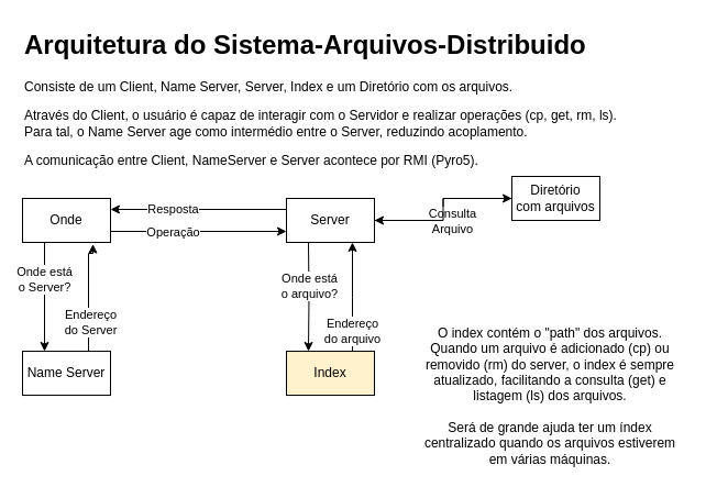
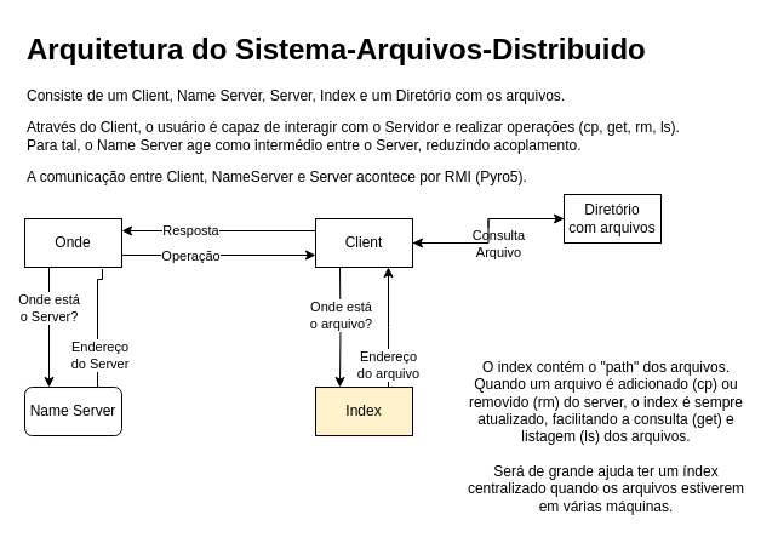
  <mxCell id="0" />
  <mxCell id="1" parent="0" />
  <mxCell id="2" value="" style="edgeStyle=orthogonalEdgeStyle;rounded=0;orthogonalLoop=1;jettySize=auto;html=1;entryX=0.25;entryY=0;entryDx=0;entryDy=0;" edge="1" parent="1" target="9"><mxGeometry relative="1" as="geometry"><mxPoint x="20" y="220" as="sourcePoint" /><mxPoint x="40" y="350" as="targetPoint" /><Array as="points"><mxPoint x="40" y="220" /></Array></mxGeometry></mxCell>
  <mxCell id="3" value="&lt;div&gt;Onde está&lt;/div&gt;&lt;div&gt;o Server?&lt;/div&gt;" style="edgeLabel;html=1;align=center;verticalAlign=middle;resizable=0;points=[];" vertex="1" connectable="0" parent="2"><mxGeometry x="-0.113" y="-1" relative="1" as="geometry"><mxPoint as="offset" /></mxGeometry></mxCell>
  <mxCell id="4" style="edgeStyle=orthogonalEdgeStyle;rounded=0;orthogonalLoop=1;jettySize=auto;html=1;entryX=0;entryY=0.5;entryDx=0;entryDy=0;" edge="1" parent="1"><mxGeometry relative="1" as="geometry"><mxPoint x="100" y="210" as="sourcePoint" /><mxPoint x="260" y="210" as="targetPoint" /></mxGeometry></mxCell>
  <mxCell id="5" value="Operação" style="edgeLabel;html=1;align=center;verticalAlign=middle;resizable=0;points=[];" vertex="1" connectable="0" parent="4"><mxGeometry x="-0.3" y="1" relative="1" as="geometry"><mxPoint y="1" as="offset" /></mxGeometry></mxCell>
  <mxCell id="6" value="Onde" style="rounded=0;whiteSpace=wrap;html=1;" vertex="1" parent="1"><mxGeometry x="20" y="180" width="80" height="40" as="geometry" /></mxCell>
- <mxCell id="7" value="" style="edgeStyle=orthogonalEdgeStyle;rounded=0;orthogonalLoop=1;jettySize=auto;html=1;exitX=0.75;exitY=0;exitDx=0;exitDy=0;entryX=0.8;entryY=1.038;entryDx=0;entryDy=0;entryPerimeter=0;" edge="1" parent="1" source="9" target="6"><mxGeometry relative="1" as="geometry"><mxPoint x="84" y="270" as="targetPoint" /><Array as="points"><mxPoint x="80" y="230" /><mxPoint x="84" y="230" /></Array></mxGeometry></mxCell>
+ <mxCell id="7" value="" style="edgeStyle=orthogonalEdgeStyle;rounded=0;orthogonalLoop=1;jettySize=auto;html=1;exitX=0.75;exitY=0;exitDx=0;exitDy=0;entryX=0.8;entryY=1.038;entryDx=0;entryDy=0;entryPerimeter=0;endArrow=none;" edge="1" parent="1" source="9" target="6"><mxGeometry relative="1" as="geometry"><mxPoint x="84" y="270" as="targetPoint" /><Array as="points"><mxPoint x="80" y="230" /><mxPoint x="84" y="230" /></Array></mxGeometry></mxCell>
  <mxCell id="8" value="&lt;div&gt;Endereço&lt;/div&gt;&lt;div&gt;do Server&lt;/div&gt;" style="edgeLabel;html=1;align=center;verticalAlign=middle;resizable=0;points=[];" vertex="1" connectable="0" parent="7"><mxGeometry x="0.123" y="-1" relative="1" as="geometry"><mxPoint y="30" as="offset" /></mxGeometry></mxCell>
- <mxCell id="9" value="&lt;div&gt;Name Server&lt;/div&gt;" style="rounded=0;whiteSpace=wrap;html=1;" vertex="1" parent="1"><mxGeometry x="20" y="319.03" width="80" height="40" as="geometry" /></mxCell>
+ <mxCell id="9" value="&lt;div&gt;Name Server&lt;/div&gt;" style="whiteSpace=wrap;html=1;rounded=1;" vertex="1" parent="1"><mxGeometry x="20" y="319.03" width="80" height="40" as="geometry" /></mxCell>
  <mxCell id="10" style="edgeStyle=orthogonalEdgeStyle;rounded=0;orthogonalLoop=1;jettySize=auto;html=1;entryX=1;entryY=0.5;entryDx=0;entryDy=0;" edge="1" parent="1"><mxGeometry relative="1" as="geometry"><mxPoint x="260" y="190" as="sourcePoint" /><mxPoint x="100" y="190" as="targetPoint" /></mxGeometry></mxCell>
  <mxCell id="11" value="&lt;div&gt;Resposta&lt;/div&gt;" style="edgeLabel;html=1;align=center;verticalAlign=middle;resizable=0;points=[];" vertex="1" connectable="0" parent="10"><mxGeometry x="0.294" y="-1" relative="1" as="geometry"><mxPoint as="offset" /></mxGeometry></mxCell>
  <mxCell id="12" style="edgeStyle=orthogonalEdgeStyle;rounded=0;orthogonalLoop=1;jettySize=auto;html=1;entryX=0.25;entryY=0;entryDx=0;entryDy=0;" edge="1" parent="1" target="19"><mxGeometry relative="1" as="geometry"><mxPoint x="280" y="220" as="sourcePoint" /><mxPoint x="280" y="300" as="targetPoint" /></mxGeometry></mxCell>
  <mxCell id="13" value="Onde está&lt;br&gt;o arquivo?" style="edgeLabel;html=1;align=center;verticalAlign=middle;resizable=0;points=[];" vertex="1" connectable="0" parent="12"><mxGeometry x="-0.239" relative="1" as="geometry"><mxPoint y="2" as="offset" /></mxGeometry></mxCell>
  <mxCell id="14" style="edgeStyle=orthogonalEdgeStyle;rounded=0;orthogonalLoop=1;jettySize=auto;html=1;entryX=0;entryY=0.5;entryDx=0;entryDy=0;" edge="1" parent="1" source="16" target="21"><mxGeometry relative="1" as="geometry" /></mxCell>
  <mxCell id="15" value="&lt;div&gt;Consulta&lt;/div&gt;&lt;div&gt;Arquivo&lt;/div&gt;" style="edgeLabel;html=1;align=center;verticalAlign=middle;resizable=0;points=[];" vertex="1" connectable="0" parent="14"><mxGeometry x="-0.201" y="2" relative="1" as="geometry"><mxPoint x="12" y="2" as="offset" /></mxGeometry></mxCell>
- <mxCell id="16" value="&lt;div&gt;Server&lt;/div&gt;" style="rounded=0;whiteSpace=wrap;html=1;" vertex="1" parent="1"><mxGeometry x="260" y="180" width="80" height="40" as="geometry" /></mxCell>
+ <mxCell id="16" value="&lt;div&gt;Client&lt;/div&gt;" style="rounded=0;whiteSpace=wrap;html=1;" vertex="1" parent="1"><mxGeometry x="260" y="180" width="80" height="40" as="geometry" /></mxCell>
  <mxCell id="17" style="edgeStyle=orthogonalEdgeStyle;rounded=0;orthogonalLoop=1;jettySize=auto;html=1;exitX=0.75;exitY=0;exitDx=0;exitDy=0;" edge="1" parent="1" source="19"><mxGeometry relative="1" as="geometry"><mxPoint x="320" y="300" as="sourcePoint" /><mxPoint x="320" y="220" as="targetPoint" /></mxGeometry></mxCell>
  <mxCell id="18" value="&lt;div&gt;Endereço&lt;/div&gt;&lt;div&gt;do arquivo&lt;/div&gt;" style="edgeLabel;html=1;align=center;verticalAlign=middle;resizable=0;points=[];" vertex="1" connectable="0" parent="17"><mxGeometry x="-0.115" y="1" relative="1" as="geometry"><mxPoint y="25" as="offset" /></mxGeometry></mxCell>
  <mxCell id="19" value="Index" style="rounded=0;whiteSpace=wrap;html=1;fillColor=#fff2cc;" vertex="1" parent="1"><mxGeometry x="260" y="319.03" width="80" height="40" as="geometry" /></mxCell>
  <mxCell id="20" style="edgeStyle=orthogonalEdgeStyle;rounded=0;orthogonalLoop=1;jettySize=auto;html=1;entryX=1;entryY=0.5;entryDx=0;entryDy=0;" edge="1" parent="1" source="21" target="16"><mxGeometry relative="1" as="geometry" /></mxCell>
  <mxCell id="21" value="&lt;div&gt;Diretório&lt;/div&gt;&lt;div&gt;com arquivos&lt;/div&gt;" style="rounded=0;whiteSpace=wrap;html=1;" vertex="1" parent="1"><mxGeometry x="465" y="160" width="80" height="40" as="geometry" /></mxCell>
  <mxCell id="22" value="&lt;h1 style=&quot;margin-top: 0px;&quot;&gt;Arquitetura do Sistema-Arquivos-Distribuido&lt;/h1&gt;&lt;p&gt;Consiste de um Client, Name Server, Server, Index e um Diretório com os arquivos. &lt;br&gt;&lt;/p&gt;&lt;p&gt;Através do Client, o usuário é capaz de interagir com o Servidor e realizar operações (cp, get, rm, ls). Para tal, o Name Server age como intermédio entre o Server, reduzindo acoplamento.&lt;/p&gt;&lt;p&gt;A comunicação entre Client, NameServer e Server acontece por RMI (Pyro5).&lt;/p&gt;" style="text;html=1;whiteSpace=wrap;overflow=hidden;rounded=0;" vertex="1" parent="1"><mxGeometry x="20" width="550" height="130" as="geometry" y="20" /></mxCell>
  <mxCell id="23" value="&lt;div align=&quot;center&quot;&gt;O index contém o &quot;path&quot; dos arquivos. Quando um arquivo é adicionado (cp) ou removido (rm) do server, o index é sempre atualizado, facilitando a consulta (get) e listagem (ls) dos arquivos.&lt;/div&gt;&lt;div align=&quot;center&quot;&gt;&lt;br&gt;&lt;/div&gt;&lt;div align=&quot;center&quot;&gt;Será de grande ajuda ter um índex centralizado quando os arquivos estiverem em várias máquinas.&lt;/div&gt;" style="text;html=1;align=center;verticalAlign=middle;whiteSpace=wrap;rounded=0;" vertex="1" parent="1"><mxGeometry x="380" y="290" width="240" height="140.97" as="geometry" /></mxCell>
